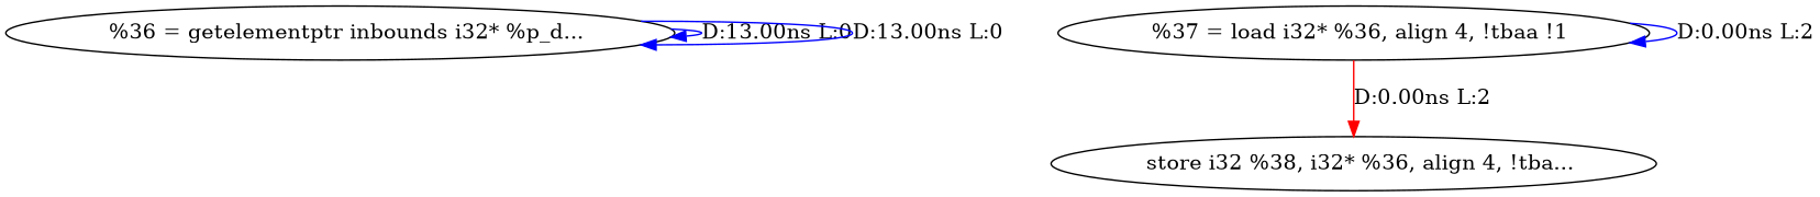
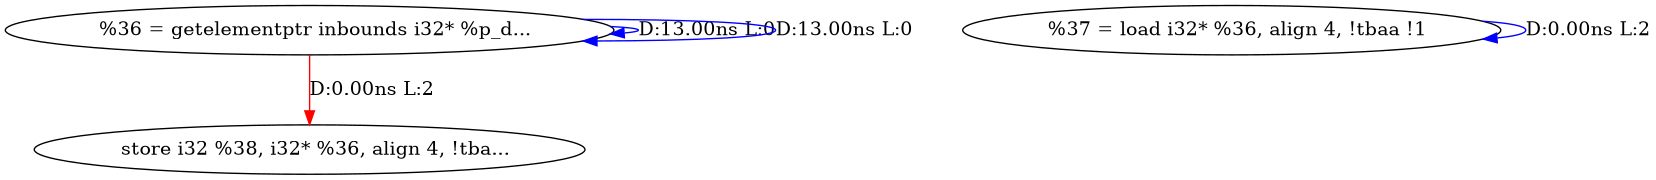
  digraph {
    edge [color=blue]
    n1 [label="  %36 = getelementptr inbounds i32* %p_d..."]
    n2 [label="  %37 = load i32* %36, align 4, !tbaa !1"]
    n3 [label="  store i32 %38, i32* %36, align 4, !tba..."]
    n1 -> n1 [label="D:13.00ns L:0"]
    n1 -> n1 [label="D:13.00ns L:0"]
    n2 -> n2 [label="D:0.00ns L:2"]
-   n2 -> n3 [color=red label="D:0.00ns L:2"]
+   n1 -> n3 [color=red label="D:0.00ns L:2"]
  }
